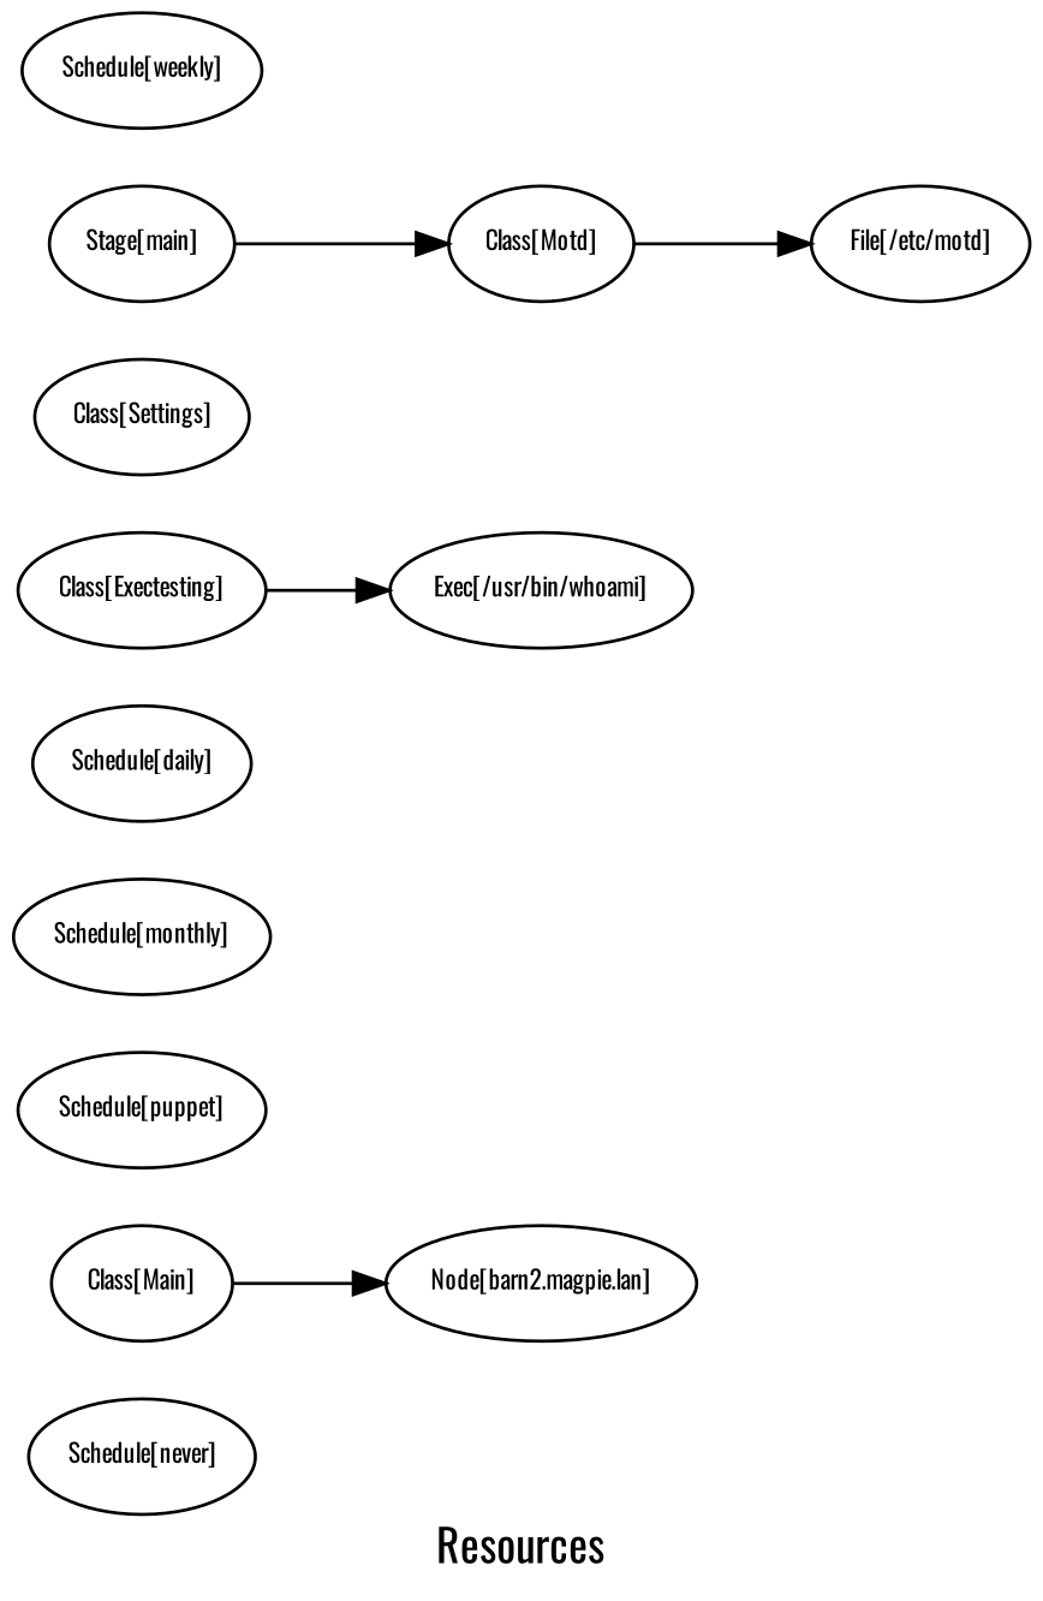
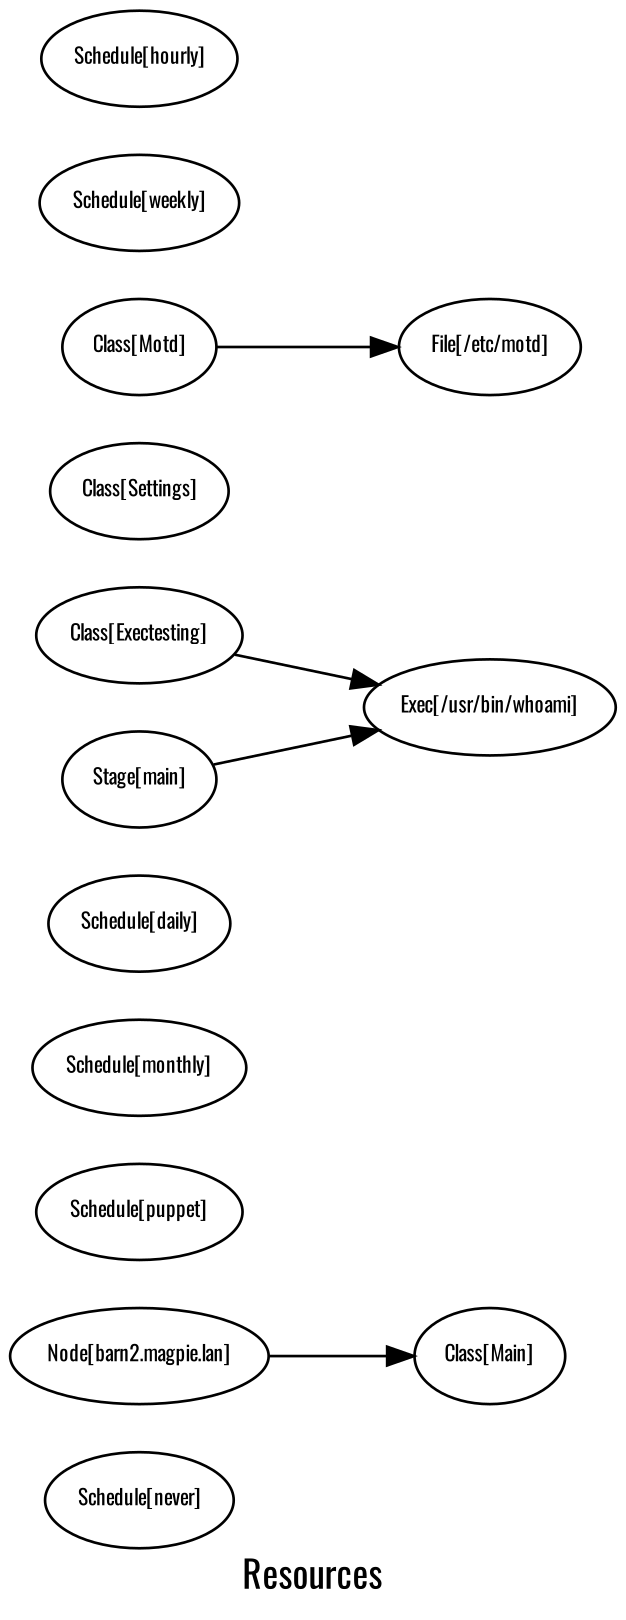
  digraph {
    fontname=Oswald
    label=Resources
    rankdir=LR
    node [fontname=Oswald fontsize=8]
    edge [fontname=Oswald fontsize=8]
    n1 [label="Schedule[never]"]
    n2 [label="Class[Main]"]
    n3 [label="Node[barn2.magpie.lan]"]
    n4 [label="Schedule[puppet]"]
    n5 [label="Schedule[monthly]"]
    n6 [label="Schedule[daily]"]
    n7 [label="Exec[/usr/bin/whoami]"]
    n8 [label="Class[Settings]"]
    n9 [label="Class[Exectesting]"]
    n10 [label="File[/etc/motd]"]
    n11 [label="Schedule[weekly]"]
+   n12 [label="Schedule[hourly]"]
    n13 [label="Class[Motd]"]
    n14 [label="Stage[main]"]
-   n2 -> n3
+   n3 -> n2
    n9 -> n7
    n13 -> n10
-   n14 -> n13
+   n14 -> n7
  }
